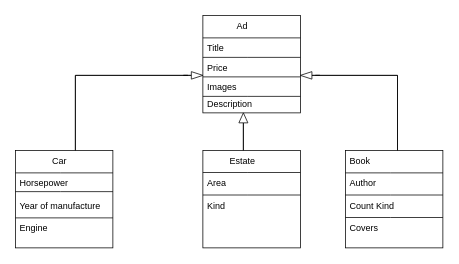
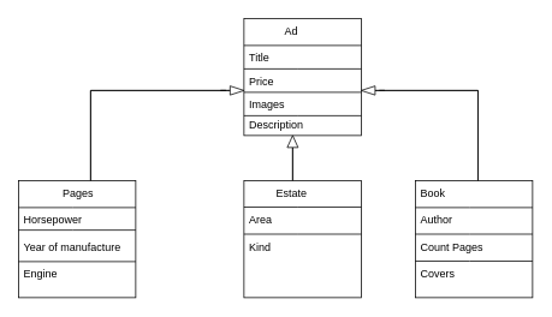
  <mxCell id="0" />
  <mxCell id="1" parent="0" />
  <mxCell id="2" value="" style="whiteSpace=wrap;html=1;aspect=fixed;" vertex="1" parent="1"><mxGeometry x="270" y="20" width="130" height="130" as="geometry" /></mxCell>
  <mxCell id="3" value="Price" style="text;align=left;verticalAlign=top;spacingLeft=4;spacingRight=4;overflow=hidden;rotatable=0;points=[[0,0.5],[1,0.5]];portConstraint=eastwest;" parent="1" vertex="1"><mxGeometry x="270" y="76" width="120" height="26" as="geometry" /></mxCell>
  <mxCell id="4" value="Title" style="text;align=left;verticalAlign=top;spacingLeft=4;spacingRight=4;overflow=hidden;rotatable=0;points=[[0,0.5],[1,0.5]];portConstraint=eastwest;" vertex="1" parent="1"><mxGeometry x="270" y="50" width="120" height="26" as="geometry" /></mxCell>
  <mxCell id="5" value="" style="endArrow=none;html=1;rounded=0;entryX=0;entryY=0.038;entryDx=0;entryDy=0;entryPerimeter=0;" edge="1" parent="1"><mxGeometry width="50" height="50" relative="1" as="geometry"><mxPoint x="400" y="50" as="sourcePoint" /><mxPoint x="270" y="49.998" as="targetPoint" /><Array as="points" /></mxGeometry></mxCell>
  <mxCell id="6" value="            Ad " style="text;align=left;verticalAlign=top;spacingLeft=4;spacingRight=4;overflow=hidden;rotatable=0;points=[[0,0.5],[1,0.5]];portConstraint=eastwest;" vertex="1" parent="1"><mxGeometry x="270" y="20" width="120" height="26" as="geometry" /></mxCell>
  <mxCell id="7" value="Images" style="text;align=left;verticalAlign=top;spacingLeft=4;spacingRight=4;overflow=hidden;rotatable=0;points=[[0,0.5],[1,0.5]];portConstraint=eastwest;" vertex="1" parent="1"><mxGeometry x="270" y="102" width="120" height="26" as="geometry" /></mxCell>
  <mxCell id="8" value="" style="endArrow=none;html=1;rounded=0;entryX=0;entryY=0.038;entryDx=0;entryDy=0;entryPerimeter=0;" edge="1" parent="1"><mxGeometry width="50" height="50" relative="1" as="geometry"><mxPoint x="400" y="102.01" as="sourcePoint" /><mxPoint x="270" y="101.998" as="targetPoint" /><Array as="points"><mxPoint x="400" y="102.01" /></Array></mxGeometry></mxCell>
  <mxCell id="9" value="Description" style="text;align=left;verticalAlign=top;spacingLeft=4;spacingRight=4;overflow=hidden;rotatable=0;points=[[0,0.5],[1,0.5]];portConstraint=eastwest;" vertex="1" parent="1"><mxGeometry x="270" y="124" width="120" height="26" as="geometry" /></mxCell>
  <mxCell id="10" value="" style="endArrow=none;html=1;rounded=0;entryX=0;entryY=0.038;entryDx=0;entryDy=0;entryPerimeter=0;" edge="1" parent="1"><mxGeometry width="50" height="50" relative="1" as="geometry"><mxPoint x="400" y="128.01" as="sourcePoint" /><mxPoint x="270" y="127.998" as="targetPoint" /><Array as="points"><mxPoint x="400" y="128.01" /><mxPoint x="330" y="128" /></Array></mxGeometry></mxCell>
  <mxCell id="11" value="" style="endArrow=none;html=1;rounded=0;entryX=0;entryY=0.038;entryDx=0;entryDy=0;entryPerimeter=0;" edge="1" parent="1"><mxGeometry width="50" height="50" relative="1" as="geometry"><mxPoint x="400" y="76.01" as="sourcePoint" /><mxPoint x="270" y="75.998" as="targetPoint" /><Array as="points"><mxPoint x="400" y="76.01" /><mxPoint x="330" y="76" /></Array></mxGeometry></mxCell>
  <mxCell id="12" value="" style="whiteSpace=wrap;html=1;aspect=fixed;" vertex="1" parent="1"><mxGeometry x="20" y="200" width="130" height="130" as="geometry" /></mxCell>
- <mxCell id="13" value="             Car" style="text;align=left;verticalAlign=top;spacingLeft=4;spacingRight=4;overflow=hidden;rotatable=0;points=[[0,0.5],[1,0.5]];portConstraint=eastwest;" vertex="1" parent="1"><mxGeometry x="20" y="200" width="130" height="30" as="geometry" /></mxCell>
+ <mxCell id="13" value="             Pages" style="text;align=left;verticalAlign=top;spacingLeft=4;spacingRight=4;overflow=hidden;rotatable=0;points=[[0,0.5],[1,0.5]];portConstraint=eastwest;" vertex="1" parent="1"><mxGeometry x="20" y="200" width="130" height="30" as="geometry" /></mxCell>
  <mxCell id="14" value="" style="endArrow=none;html=1;rounded=0;entryX=0;entryY=0.038;entryDx=0;entryDy=0;entryPerimeter=0;startArrow=none;" edge="1" parent="1" source="15"><mxGeometry width="50" height="50" relative="1" as="geometry"><mxPoint x="150" y="230.01" as="sourcePoint" /><mxPoint x="20" y="229.998" as="targetPoint" /><Array as="points" /></mxGeometry></mxCell>
  <mxCell id="15" value="Horsepower" style="text;align=left;verticalAlign=top;spacingLeft=4;spacingRight=4;overflow=hidden;rotatable=0;points=[[0,0.5],[1,0.5]];portConstraint=eastwest;" vertex="1" parent="1"><mxGeometry x="20" y="230" width="130" height="30" as="geometry" /></mxCell>
  <mxCell id="16" value="Year of manufacture" style="text;align=left;verticalAlign=top;spacingLeft=4;spacingRight=4;overflow=hidden;rotatable=0;points=[[0,0.5],[1,0.5]];portConstraint=eastwest;" vertex="1" parent="1"><mxGeometry x="20" y="260" width="130" height="30" as="geometry" /></mxCell>
  <mxCell id="17" value="" style="endArrow=none;html=1;rounded=0;entryX=0;entryY=0.038;entryDx=0;entryDy=0;entryPerimeter=0;" edge="1" parent="1"><mxGeometry width="50" height="50" relative="1" as="geometry"><mxPoint x="150" y="230.01" as="sourcePoint" /><mxPoint x="20" y="229.998" as="targetPoint" /><Array as="points"><mxPoint x="150" y="230.01" /><mxPoint x="80" y="230" /></Array></mxGeometry></mxCell>
  <mxCell id="18" value="" style="endArrow=none;html=1;rounded=0;entryX=0;entryY=0.038;entryDx=0;entryDy=0;entryPerimeter=0;" edge="1" parent="1"><mxGeometry width="50" height="50" relative="1" as="geometry"><mxPoint x="150" y="255" as="sourcePoint" /><mxPoint x="20" y="255" as="targetPoint" /><Array as="points"><mxPoint x="80" y="255" /></Array></mxGeometry></mxCell>
  <mxCell id="19" value="" style="endArrow=none;html=1;rounded=0;entryX=0;entryY=0.038;entryDx=0;entryDy=0;entryPerimeter=0;" edge="1" parent="1"><mxGeometry width="50" height="50" relative="1" as="geometry"><mxPoint x="150" y="290" as="sourcePoint" /><mxPoint x="20" y="290" as="targetPoint" /><Array as="points" /></mxGeometry></mxCell>
  <mxCell id="20" value="Engine" style="text;align=left;verticalAlign=top;spacingLeft=4;spacingRight=4;overflow=hidden;rotatable=0;points=[[0,0.5],[1,0.5]];portConstraint=eastwest;" vertex="1" parent="1"><mxGeometry x="20" y="290" width="130" height="30" as="geometry" /></mxCell>
  <mxCell id="21" value="" style="shape=singleArrow;direction=east;whiteSpace=wrap;html=1;arrowWidth=0.005;arrowSize=0.592;" vertex="1" parent="1"><mxGeometry x="244" y="95" width="26" height="10" as="geometry" /></mxCell>
  <mxCell id="22" value="" style="shape=corner;whiteSpace=wrap;html=1;dx=0;dy=0;" vertex="1" parent="1"><mxGeometry x="100" y="100" width="150" height="100" as="geometry" /></mxCell>
  <mxCell id="23" value="" style="whiteSpace=wrap;html=1;aspect=fixed;" vertex="1" parent="1"><mxGeometry x="270" y="200" width="130" height="130" as="geometry" /></mxCell>
  <mxCell id="24" value="         Estate" style="text;align=left;verticalAlign=top;spacingLeft=4;spacingRight=4;overflow=hidden;rotatable=0;points=[[0,0.5],[1,0.5]];portConstraint=eastwest;" vertex="1" parent="1"><mxGeometry x="270" y="200" width="130" height="30" as="geometry" /></mxCell>
  <mxCell id="25" value="" style="endArrow=none;html=1;rounded=0;entryX=0;entryY=0.038;entryDx=0;entryDy=0;entryPerimeter=0;" edge="1" parent="1"><mxGeometry width="50" height="50" relative="1" as="geometry"><mxPoint x="400" y="229.52" as="sourcePoint" /><mxPoint x="270" y="229.52" as="targetPoint" /><Array as="points"><mxPoint x="330" y="229.52" /></Array></mxGeometry></mxCell>
  <mxCell id="26" value="Area" style="text;align=left;verticalAlign=top;spacingLeft=4;spacingRight=4;overflow=hidden;rotatable=0;points=[[0,0.5],[1,0.5]];portConstraint=eastwest;" vertex="1" parent="1"><mxGeometry x="270" y="230" width="130" height="30" as="geometry" /></mxCell>
  <mxCell id="27" value="Kind" style="text;align=left;verticalAlign=top;spacingLeft=4;spacingRight=4;overflow=hidden;rotatable=0;points=[[0,0.5],[1,0.5]];portConstraint=eastwest;" vertex="1" parent="1"><mxGeometry x="270" y="260" width="130" height="30" as="geometry" /></mxCell>
  <mxCell id="28" value="" style="endArrow=none;html=1;rounded=0;entryX=0;entryY=0.038;entryDx=0;entryDy=0;entryPerimeter=0;" edge="1" parent="1"><mxGeometry width="50" height="50" relative="1" as="geometry"><mxPoint x="400" y="259.52" as="sourcePoint" /><mxPoint x="270" y="259.52" as="targetPoint" /><Array as="points"><mxPoint x="330" y="259.52" /></Array></mxGeometry></mxCell>
  <mxCell id="29" value="" style="whiteSpace=wrap;html=1;aspect=fixed;" vertex="1" parent="1"><mxGeometry x="460" y="200" width="130" height="130" as="geometry" /></mxCell>
  <mxCell id="30" value="Book" style="text;align=left;verticalAlign=top;spacingLeft=4;spacingRight=4;overflow=hidden;rotatable=0;points=[[0,0.5],[1,0.5]];portConstraint=eastwest;" vertex="1" parent="1"><mxGeometry x="460" y="200" width="130" height="30" as="geometry" /></mxCell>
  <mxCell id="31" value="Author" style="text;align=left;verticalAlign=top;spacingLeft=4;spacingRight=4;overflow=hidden;rotatable=0;points=[[0,0.5],[1,0.5]];portConstraint=eastwest;" vertex="1" parent="1"><mxGeometry x="460" y="230" width="130" height="30" as="geometry" /></mxCell>
- <mxCell id="32" value="Count Kind" style="text;align=left;verticalAlign=top;spacingLeft=4;spacingRight=4;overflow=hidden;rotatable=0;points=[[0,0.5],[1,0.5]];portConstraint=eastwest;" vertex="1" parent="1"><mxGeometry x="460" y="260" width="130" height="30" as="geometry" /></mxCell>
+ <mxCell id="32" value="Count Pages" style="text;align=left;verticalAlign=top;spacingLeft=4;spacingRight=4;overflow=hidden;rotatable=0;points=[[0,0.5],[1,0.5]];portConstraint=eastwest;" vertex="1" parent="1"><mxGeometry x="460" y="260" width="130" height="30" as="geometry" /></mxCell>
  <mxCell id="33" value="Covers&#10;" style="text;align=left;verticalAlign=top;spacingLeft=4;spacingRight=4;overflow=hidden;rotatable=0;points=[[0,0.5],[1,0.5]];portConstraint=eastwest;" vertex="1" parent="1"><mxGeometry x="460" y="290" width="130" height="30" as="geometry" /></mxCell>
  <mxCell id="34" value="" style="endArrow=none;html=1;rounded=0;entryX=0;entryY=0.038;entryDx=0;entryDy=0;entryPerimeter=0;" edge="1" parent="1"><mxGeometry width="50" height="50" relative="1" as="geometry"><mxPoint x="590" y="230" as="sourcePoint" /><mxPoint x="460" y="230" as="targetPoint" /><Array as="points"><mxPoint x="520" y="230" /></Array></mxGeometry></mxCell>
  <mxCell id="35" value="" style="endArrow=none;html=1;rounded=0;entryX=0;entryY=0.038;entryDx=0;entryDy=0;entryPerimeter=0;" edge="1" parent="1"><mxGeometry width="50" height="50" relative="1" as="geometry"><mxPoint x="590" y="259.52" as="sourcePoint" /><mxPoint x="460" y="259.52" as="targetPoint" /><Array as="points"><mxPoint x="520" y="259.52" /></Array></mxGeometry></mxCell>
  <mxCell id="36" value="" style="endArrow=none;html=1;rounded=0;entryX=0;entryY=0.038;entryDx=0;entryDy=0;entryPerimeter=0;" edge="1" parent="1"><mxGeometry width="50" height="50" relative="1" as="geometry"><mxPoint x="590" y="289.52" as="sourcePoint" /><mxPoint x="460" y="289.52" as="targetPoint" /><Array as="points"><mxPoint x="520" y="289.52" /></Array></mxGeometry></mxCell>
  <mxCell id="37" value="" style="shape=singleArrow;direction=north;whiteSpace=wrap;html=1;arrowWidth=0.013;arrowSize=0.266;" vertex="1" parent="1"><mxGeometry x="318" y="150" width="12" height="50" as="geometry" /></mxCell>
  <mxCell id="38" value="" style="shape=corner;whiteSpace=wrap;html=1;dx=0;dy=0;direction=south;" vertex="1" parent="1"><mxGeometry x="420" y="100" width="109.5" height="100" as="geometry" /></mxCell>
  <mxCell id="39" value="" style="shape=singleArrow;direction=west;whiteSpace=wrap;html=1;arrowWidth=0.005;arrowSize=0.592;" vertex="1" parent="1"><mxGeometry x="400" y="95" width="26" height="10" as="geometry" /></mxCell>
